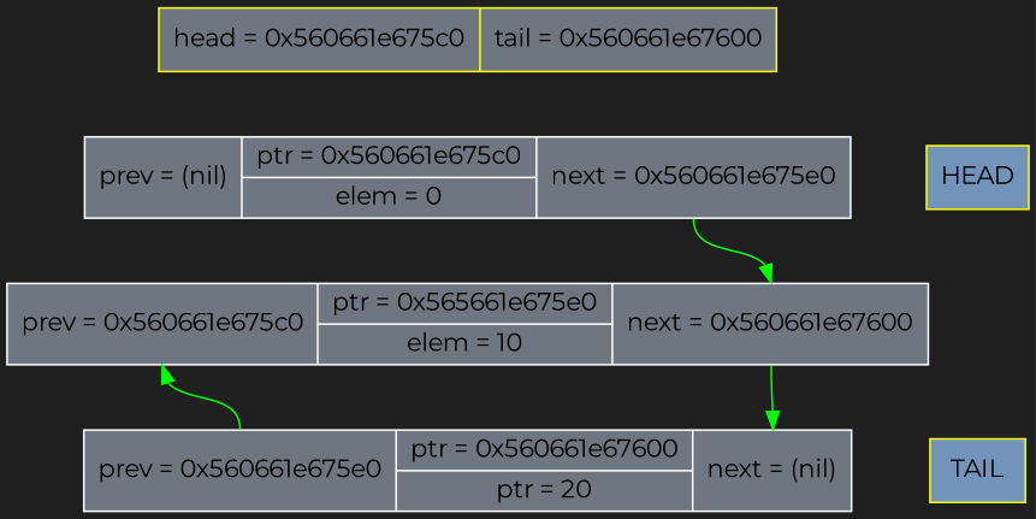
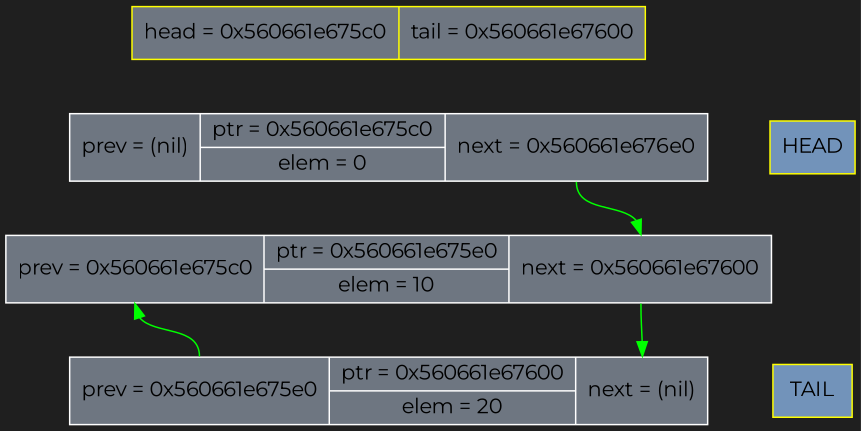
  digraph {
    bgcolor="#1f1f1f"
    fontname=Montserrat
    node [color=white fillcolor="#6e7681" fontcolor="#000000" fontname=Montserrat fontsize=14 shape=record style=filled]
    edge [color=transparent fontname=Montserrat]
-   n1 [label=" <p>prev = (nil) | {<i>ptr = 0x560661e675c0 |<e>elem = 0} | <n>next = 0x560661e675e0}"]
+   n1 [label=" <p>prev = (nil) | {<i>ptr = 0x560661e675c0 |<e>elem = 0} | <n>next = 0x560661e676e0}"]
    n2 [color=yellow fillcolor="#7293ba" label=HEAD shape=rect]
-   n3 [label=" <p>prev = 0x560661e675e0 | {<i>ptr = 0x560661e67600 |<e>ptr = 20} | <n>next = (nil)}"]
+   n3 [label=" <p>prev = 0x560661e675e0 | {<i>ptr = 0x560661e67600 |<e>elem = 20} | <n>next = (nil)}"]
    n4 [color=yellow fillcolor="#7293ba" label=TAIL shape=rect]
-   n5 [label=" <p>prev = 0x560661e675c0 | {<i>ptr = 0x565661e675e0 |<e>elem = 10} | <n>next = 0x560661e67600}"]
+   n5 [label=" <p>prev = 0x560661e675c0 | {<i>ptr = 0x560661e675e0 |<e>elem = 10} | <n>next = 0x560661e67600}"]
    n6 [color=yellow label=" head = 0x560661e675c0 | tail = 0x560661e67600"]
    subgraph sub_1 {
      rank=same
      n1
      n2
    }
    subgraph sub_2 {
      rank=same
      n3
      n4
    }
    n1 -> n5 [arrowtail=none weight=10000]
    n1 -> n5 [color=green headport=n tailport=n]
    n2 -> n4 [weight=100]
    n3 -> n5 [color=green headport=p tailport=p]
    n5 -> n3 [arrowtail=none weight=10000]
    n5 -> n3 [color=green headport=n tailport=n]
    n6 -> n1 [arrowtail=none weight=10000]
  }
